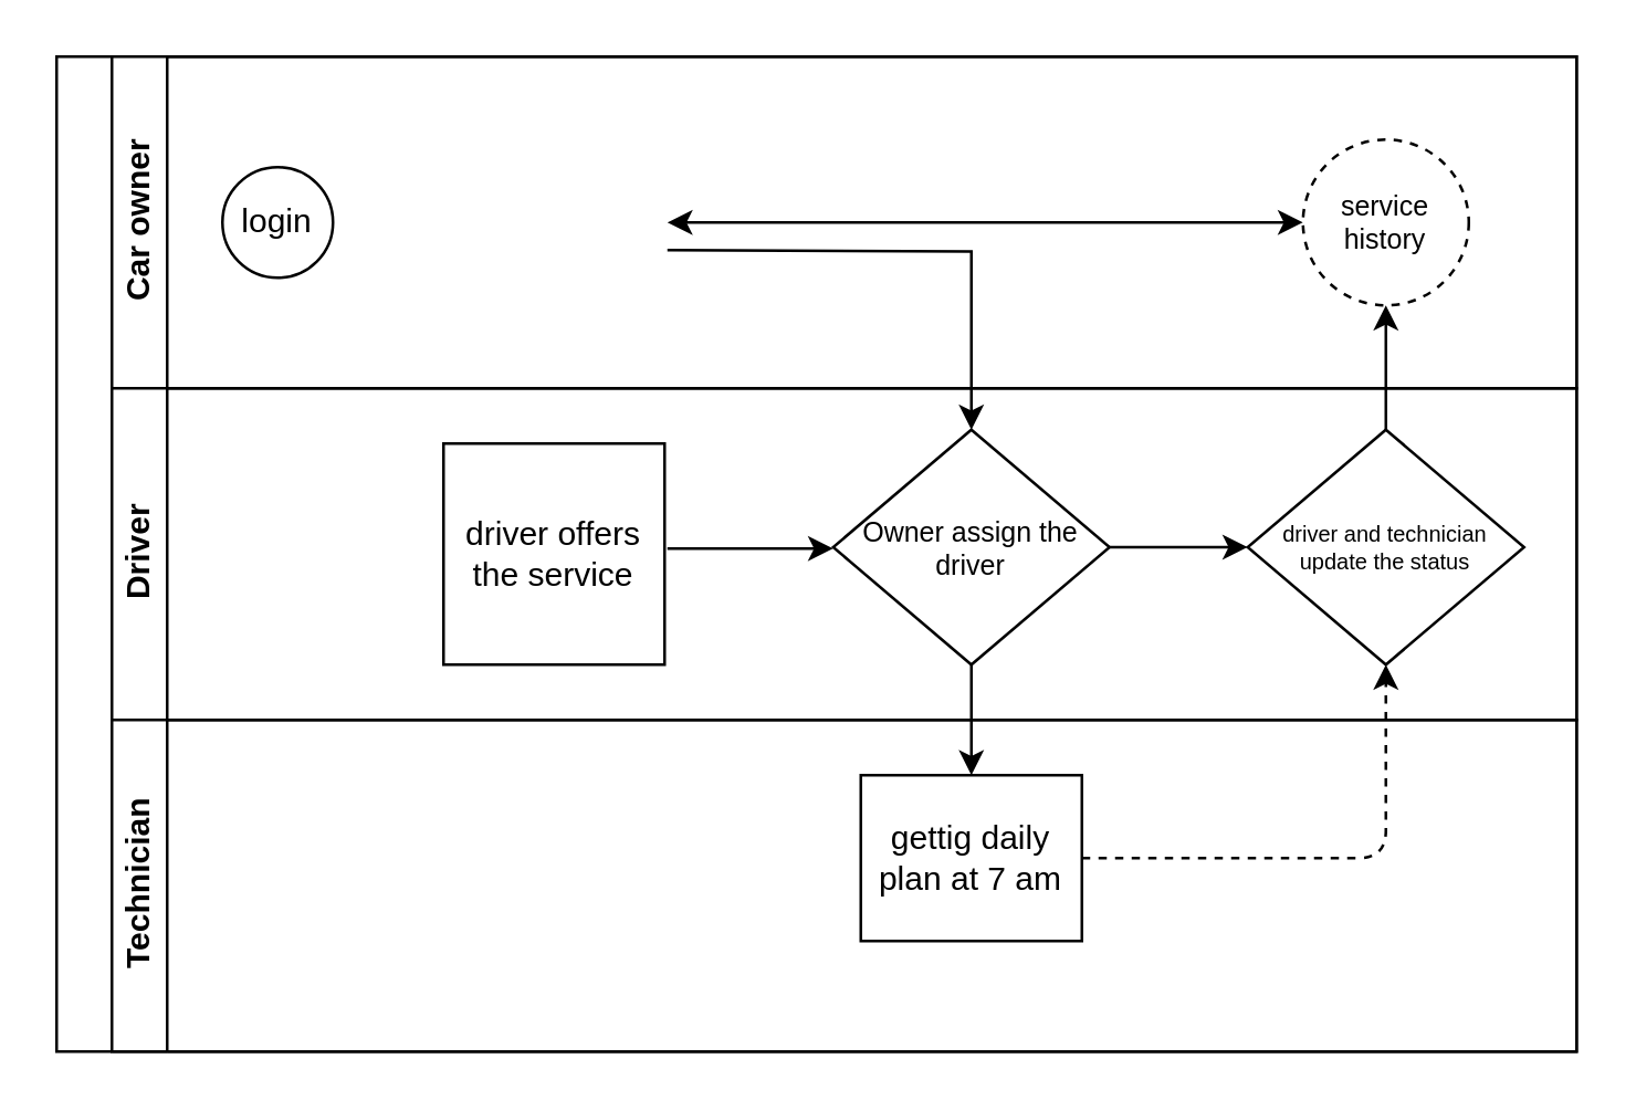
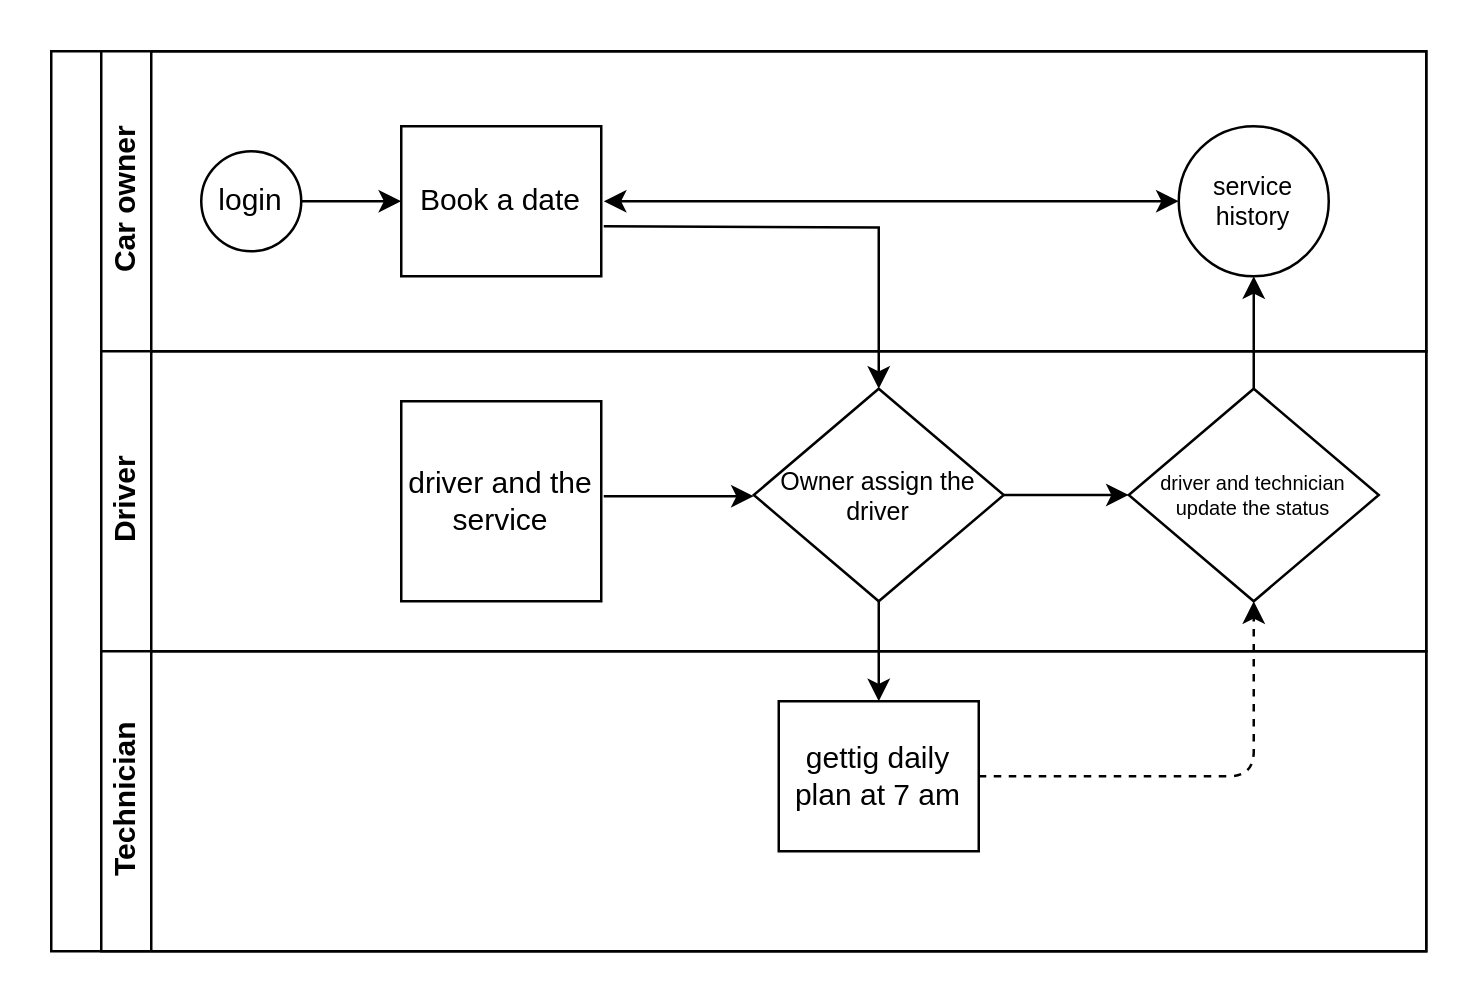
  <mxCell id="0" />
  <mxCell id="1" parent="0" />
  <mxCell id="2" value="" style="swimlane;html=1;childLayout=stackLayout;resizeParent=1;resizeParentMax=0;horizontal=0;startSize=20;horizontalStack=0;" vertex="1" parent="1"><mxGeometry x="20" y="20" width="550" height="360" as="geometry"><mxRectangle x="189" y="340" width="30" height="50" as="alternateBounds" /></mxGeometry></mxCell>
  <mxCell id="3" style="edgeStyle=orthogonalEdgeStyle;rounded=0;orthogonalLoop=1;jettySize=auto;html=1;endArrow=classic;endFill=1;entryX=0.5;entryY=0;entryDx=0;entryDy=0;" edge="1" parent="2" target="11"><mxGeometry relative="1" as="geometry"><mxPoint x="221" y="70" as="sourcePoint" /><mxPoint x="300" y="120" as="targetPoint" /></mxGeometry></mxCell>
  <mxCell id="4" value="Car owner&lt;br&gt;" style="swimlane;html=1;startSize=20;horizontal=0;" vertex="1" parent="2"><mxGeometry x="20" width="530" height="120" as="geometry" /></mxCell>
+ <mxCell id="5" value="" style="edgeStyle=orthogonalEdgeStyle;rounded=0;orthogonalLoop=1;jettySize=auto;html=1;" edge="1" parent="4" source="7" target="8"><mxGeometry relative="1" as="geometry" /></mxCell>
  <mxCell id="6" value="" style="endArrow=classic;startArrow=classic;html=1;fontSize=8;entryX=0;entryY=0.5;entryDx=0;entryDy=0;" edge="1" parent="4" target="9"><mxGeometry width="50" height="50" relative="1" as="geometry"><mxPoint x="201" y="60" as="sourcePoint" /><mxPoint x="381" y="90" as="targetPoint" /></mxGeometry></mxCell>
  <mxCell id="7" value="login" style="ellipse;whiteSpace=wrap;html=1;" vertex="1" parent="4"><mxGeometry x="40" y="40" width="40" height="40" as="geometry" /></mxCell>
- <mxCell id="9" value="service history" style="ellipse;whiteSpace=wrap;html=1;fontSize=10;dashed=1;" vertex="1" parent="4"><mxGeometry x="431" y="30" width="60" height="60" as="geometry" /></mxCell>
+ <mxCell id="8" value="Book a date" style="rounded=0;whiteSpace=wrap;html=1;fontFamily=Helvetica;fontSize=12;fontColor=#000000;align=center;" vertex="1" parent="4"><mxGeometry x="120" y="30" width="80" height="60" as="geometry" /></mxCell>
+ <mxCell id="9" value="service history" style="ellipse;whiteSpace=wrap;html=1;fontSize=10;" vertex="1" parent="4"><mxGeometry x="431" y="30" width="60" height="60" as="geometry" /></mxCell>
  <mxCell id="10" value="Driver" style="swimlane;html=1;startSize=20;horizontal=0;" vertex="1" parent="2"><mxGeometry x="20" y="120" width="530" height="120" as="geometry" /></mxCell>
  <mxCell id="11" value="Owner assign the driver" style="rhombus;whiteSpace=wrap;html=1;fontFamily=Helvetica;fontSize=10;fontColor=#000000;align=center;" vertex="1" parent="10"><mxGeometry x="261" y="15" width="100" height="85" as="geometry" /></mxCell>
  <mxCell id="12" value="driver and technician update the status" style="rhombus;whiteSpace=wrap;html=1;fontFamily=Helvetica;fontSize=8;fontColor=#000000;align=center;" vertex="1" parent="10"><mxGeometry x="411" y="15" width="100" height="85" as="geometry" /></mxCell>
- <mxCell id="13" value="driver offers the service" style="rounded=0;whiteSpace=wrap;html=1;fontFamily=Helvetica;fontSize=12;fontColor=#000000;align=center;" vertex="1" parent="10"><mxGeometry x="120" y="20" width="80" height="80" as="geometry" /></mxCell>
+ <mxCell id="13" value="driver and the service" style="rounded=0;whiteSpace=wrap;html=1;fontFamily=Helvetica;fontSize=12;fontColor=#000000;align=center;" vertex="1" parent="10"><mxGeometry x="120" y="20" width="80" height="80" as="geometry" /></mxCell>
  <mxCell id="14" value="" style="endArrow=classic;html=1;fontSize=8;exitX=1;exitY=0.5;exitDx=0;exitDy=0;entryX=0;entryY=0.5;entryDx=0;entryDy=0;" edge="1" parent="10" source="11" target="12"><mxGeometry width="50" height="50" relative="1" as="geometry"><mxPoint x="251" y="110" as="sourcePoint" /><mxPoint x="301" y="60" as="targetPoint" /></mxGeometry></mxCell>
  <mxCell id="15" value="Technician&lt;br&gt;" style="swimlane;html=1;startSize=20;horizontal=0;" vertex="1" parent="2"><mxGeometry x="20" y="240" width="530" height="120" as="geometry" /></mxCell>
  <mxCell id="16" value="gettig daily plan at 7 am" style="rounded=0;whiteSpace=wrap;html=1;fontFamily=Helvetica;fontSize=12;fontColor=#000000;align=center;" vertex="1" parent="15"><mxGeometry x="271" y="20" width="80" height="60" as="geometry" /></mxCell>
  <mxCell id="17" value="" style="endArrow=classic;html=1;fontSize=10;exitX=0.5;exitY=1;exitDx=0;exitDy=0;" edge="1" parent="2" source="11" target="16"><mxGeometry width="50" height="50" relative="1" as="geometry"><mxPoint x="351" y="200" as="sourcePoint" /><mxPoint x="401" y="150" as="targetPoint" /></mxGeometry></mxCell>
  <mxCell id="18" value="" style="endArrow=classic;html=1;fontSize=10;exitX=1;exitY=0.5;exitDx=0;exitDy=0;entryX=0.5;entryY=1;entryDx=0;entryDy=0;dashed=1;" edge="1" parent="2" source="16" target="12"><mxGeometry width="50" height="50" relative="1" as="geometry"><mxPoint x="271" y="220" as="sourcePoint" /><mxPoint x="481" y="230" as="targetPoint" /><Array as="points"><mxPoint x="481" y="290" /></Array></mxGeometry></mxCell>
  <mxCell id="19" value="" style="endArrow=classic;html=1;fontSize=8;exitX=0.5;exitY=0;exitDx=0;exitDy=0;" edge="1" parent="2" source="12"><mxGeometry width="50" height="50" relative="1" as="geometry"><mxPoint x="301" y="190" as="sourcePoint" /><mxPoint x="481" y="90" as="targetPoint" /></mxGeometry></mxCell>
  <mxCell id="20" value="" style="endArrow=classic;html=1;fontSize=10;" edge="1" parent="1"><mxGeometry width="50" height="50" relative="1" as="geometry"><mxPoint x="241" y="198" as="sourcePoint" /><mxPoint x="301" y="198" as="targetPoint" /></mxGeometry></mxCell>
